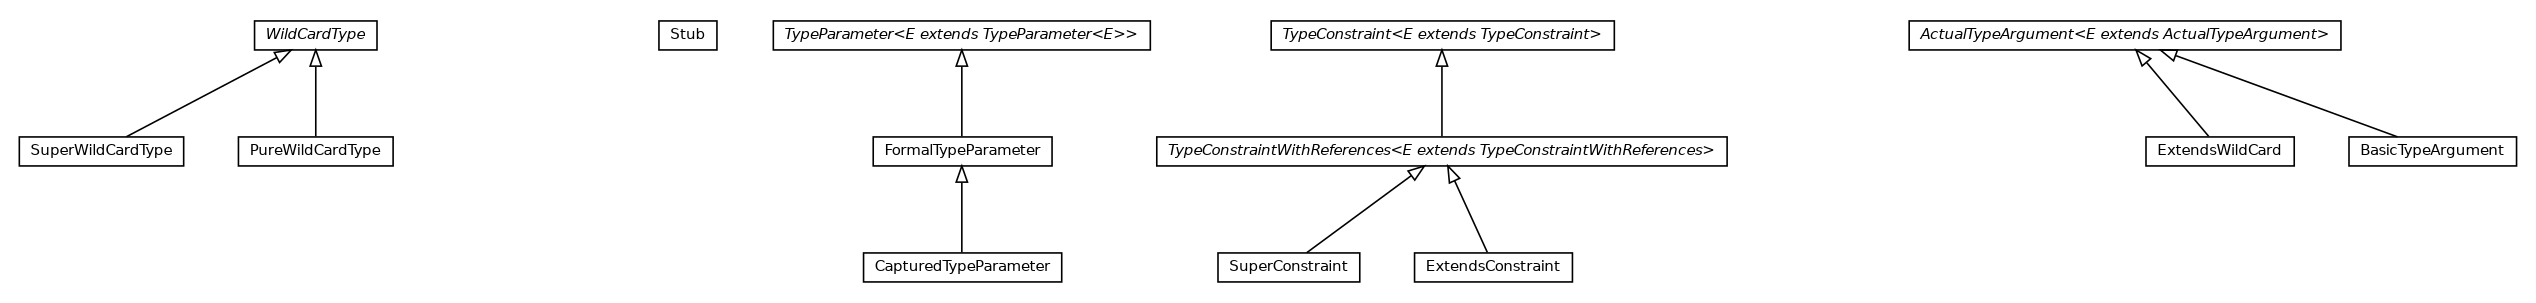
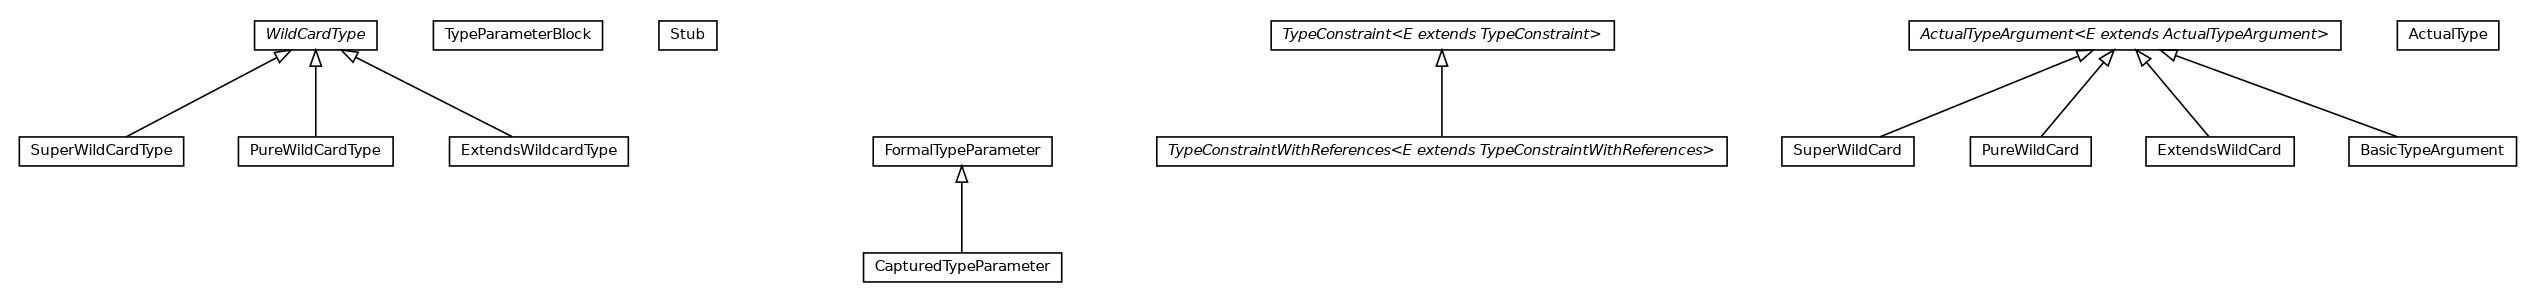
  digraph {
    nodesep=0.25
    ranksep=0.5
    node [fontcolor=black fontname=Helvetica fontsize=9.0 shape=plaintext]
    edge [arrowtail=empty dir=back fontname=Helvetica fontsize=10 headport=p labelfontname=Helvetica labelfontsize=10 tailport=p]
    n1 [label=<<table title="chameleon.core.type.generics.WildCardType" border="0" cellborder="1" cellspacing="0" cellpadding="2" port="p" href="./WildCardType.html"> 		<tr><td><table border="0" cellspacing="0" cellpadding="1"> <tr><td align="center" balign="center"><font face="Helvetica-Oblique"> WildCardType </font></td></tr> 		</table></td></tr> 		</table>>]
    n2 [label=<<table title="chameleon.core.type.generics.SuperWildCardType" border="0" cellborder="1" cellspacing="0" cellpadding="2" port="p" href="./SuperWildCardType.html"> 		<tr><td><table border="0" cellspacing="0" cellpadding="1"> <tr><td align="center" balign="center"> SuperWildCardType </td></tr> 		</table></td></tr> 		</table>>]
    n3 [label=<<table title="chameleon.core.type.generics.PureWildCardType" border="0" cellborder="1" cellspacing="0" cellpadding="2" port="p" href="./PureWildCardType.html"> 		<tr><td><table border="0" cellspacing="0" cellpadding="1"> <tr><td align="center" balign="center"> PureWildCardType </td></tr> 		</table></td></tr> 		</table>>]
+   n4 [label=<<table title="chameleon.core.type.generics.ExtendsWildcardType" border="0" cellborder="1" cellspacing="0" cellpadding="2" port="p" href="./ExtendsWildcardType.html"> 		<tr><td><table border="0" cellspacing="0" cellpadding="1"> <tr><td align="center" balign="center"> ExtendsWildcardType </td></tr> 		</table></td></tr> 		</table>>]
+   n5 [label=<<table title="chameleon.core.type.generics.TypeParameterBlock" border="0" cellborder="1" cellspacing="0" cellpadding="2" port="p" href="./TypeParameterBlock.html"> 		<tr><td><table border="0" cellspacing="0" cellpadding="1"> <tr><td align="center" balign="center"> TypeParameterBlock </td></tr> 		</table></td></tr> 		</table>>]
    n6 [label=<<table title="chameleon.core.type.generics.TypeParameterBlock.Stub" border="0" cellborder="1" cellspacing="0" cellpadding="2" port="p" href="./TypeParameterBlock.Stub.html"> 		<tr><td><table border="0" cellspacing="0" cellpadding="1"> <tr><td align="center" balign="center"> Stub </td></tr> 		</table></td></tr> 		</table>>]
-   n7 [label=<<table title="chameleon.core.type.generics.TypeParameter" border="0" cellborder="1" cellspacing="0" cellpadding="2" port="p" href="./TypeParameter.html"> 		<tr><td><table border="0" cellspacing="0" cellpadding="1"> <tr><td align="center" balign="center"><font face="Helvetica-Oblique"> TypeParameter&lt;E extends TypeParameter&lt;E&gt;&gt; </font></td></tr> 		</table></td></tr> 		</table>>]
    n8 [label=<<table title="chameleon.core.type.generics.FormalTypeParameter" border="0" cellborder="1" cellspacing="0" cellpadding="2" port="p" href="./FormalTypeParameter.html"> 		<tr><td><table border="0" cellspacing="0" cellpadding="1"> <tr><td align="center" balign="center"> FormalTypeParameter </td></tr> 		</table></td></tr> 		</table>>]
    n9 [label=<<table title="chameleon.core.type.generics.CapturedTypeParameter" border="0" cellborder="1" cellspacing="0" cellpadding="2" port="p" href="./CapturedTypeParameter.html"> 		<tr><td><table border="0" cellspacing="0" cellpadding="1"> <tr><td align="center" balign="center"> CapturedTypeParameter </td></tr> 		</table></td></tr> 		</table>>]
    n10 [label=<<table title="chameleon.core.type.generics.TypeConstraintWithReferences" border="0" cellborder="1" cellspacing="0" cellpadding="2" port="p" href="./TypeConstraintWithReferences.html"> 		<tr><td><table border="0" cellspacing="0" cellpadding="1"> <tr><td align="center" balign="center"><font face="Helvetica-Oblique"> TypeConstraintWithReferences&lt;E extends TypeConstraintWithReferences&gt; </font></td></tr> 		</table></td></tr> 		</table>>]
-   n11 [label=<<table title="chameleon.core.type.generics.SuperConstraint" border="0" cellborder="1" cellspacing="0" cellpadding="2" port="p" href="./SuperConstraint.html"> 		<tr><td><table border="0" cellspacing="0" cellpadding="1"> <tr><td align="center" balign="center"> SuperConstraint </td></tr> 		</table></td></tr> 		</table>>]
-   n12 [label=<<table title="chameleon.core.type.generics.ExtendsConstraint" border="0" cellborder="1" cellspacing="0" cellpadding="2" port="p" href="./ExtendsConstraint.html"> 		<tr><td><table border="0" cellspacing="0" cellpadding="1"> <tr><td align="center" balign="center"> ExtendsConstraint </td></tr> 		</table></td></tr> 		</table>>]
    n13 [label=<<table title="chameleon.core.type.generics.TypeConstraint" border="0" cellborder="1" cellspacing="0" cellpadding="2" port="p" href="./TypeConstraint.html"> 		<tr><td><table border="0" cellspacing="0" cellpadding="1"> <tr><td align="center" balign="center"><font face="Helvetica-Oblique"> TypeConstraint&lt;E extends TypeConstraint&gt; </font></td></tr> 		</table></td></tr> 		</table>>]
+   n14 [label=<<table title="chameleon.core.type.generics.SuperWildCard" border="0" cellborder="1" cellspacing="0" cellpadding="2" port="p" href="./SuperWildCard.html"> 		<tr><td><table border="0" cellspacing="0" cellpadding="1"> <tr><td align="center" balign="center"> SuperWildCard </td></tr> 		</table></td></tr> 		</table>>]
+   n15 [label=<<table title="chameleon.core.type.generics.PureWildCard" border="0" cellborder="1" cellspacing="0" cellpadding="2" port="p" href="./PureWildCard.html"> 		<tr><td><table border="0" cellspacing="0" cellpadding="1"> <tr><td align="center" balign="center"> PureWildCard </td></tr> 		</table></td></tr> 		</table>>]
+   n16 [label=<<table title="chameleon.core.type.generics.InstantiatedTypeParameter.ActualType" border="0" cellborder="1" cellspacing="0" cellpadding="2" port="p" href="./InstantiatedTypeParameter.ActualType.html"> 		<tr><td><table border="0" cellspacing="0" cellpadding="1"> <tr><td align="center" balign="center"> ActualType </td></tr> 		</table></td></tr> 		</table>>]
    n17 [label=<<table title="chameleon.core.type.generics.ExtendsWildCard" border="0" cellborder="1" cellspacing="0" cellpadding="2" port="p" href="./ExtendsWildCard.html"> 		<tr><td><table border="0" cellspacing="0" cellpadding="1"> <tr><td align="center" balign="center"> ExtendsWildCard </td></tr> 		</table></td></tr> 		</table>>]
    n18 [label=<<table title="chameleon.core.type.generics.BasicTypeArgument" border="0" cellborder="1" cellspacing="0" cellpadding="2" port="p" href="./BasicTypeArgument.html"> 		<tr><td><table border="0" cellspacing="0" cellpadding="1"> <tr><td align="center" balign="center"> BasicTypeArgument </td></tr> 		</table></td></tr> 		</table>>]
    n19 [label=<<table title="chameleon.core.type.generics.ActualTypeArgument" border="0" cellborder="1" cellspacing="0" cellpadding="2" port="p" href="./ActualTypeArgument.html"> 		<tr><td><table border="0" cellspacing="0" cellpadding="1"> <tr><td align="center" balign="center"><font face="Helvetica-Oblique"> ActualTypeArgument&lt;E extends ActualTypeArgument&gt; </font></td></tr> 		</table></td></tr> 		</table>>]
    n1 -> n2
    n1 -> n3
-   n7 -> n8
+   n1 -> n4
    n8 -> n9
-   n10 -> n11
-   n10 -> n12
    n13 -> n10
+   n19 -> n14
+   n19 -> n15
    n19 -> n17
    n19 -> n18
  }
